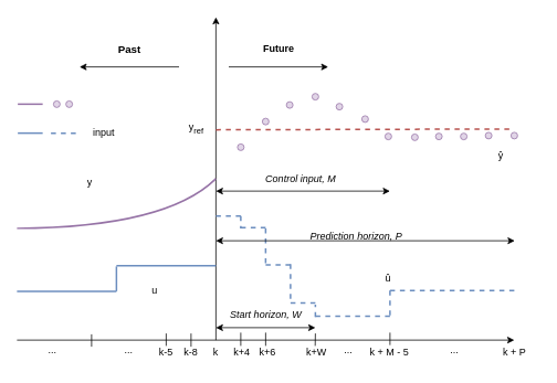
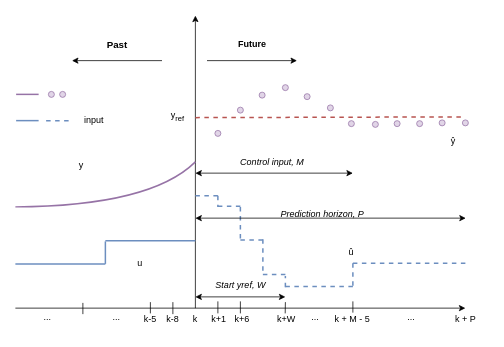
  <mxCell id="0" />
  <mxCell id="1" parent="0" />
  <mxCell id="2" value="" style="endArrow=classic;html=1;rounded=0;" parent="1" edge="1"><mxGeometry width="50" height="50" relative="1" as="geometry"><mxPoint x="20" y="410" as="sourcePoint" /><mxPoint x="620" y="410" as="targetPoint" /></mxGeometry></mxCell>
  <mxCell id="3" value="" style="endArrow=classic;html=1;rounded=0;" parent="1" edge="1"><mxGeometry width="50" height="50" relative="1" as="geometry"><mxPoint x="260" y="410" as="sourcePoint" /><mxPoint x="260" y="20" as="targetPoint" /></mxGeometry></mxCell>
  <mxCell id="4" value="&lt;div&gt;k&lt;/div&gt;" style="text;html=1;strokeColor=none;fillColor=none;align=center;verticalAlign=middle;whiteSpace=wrap;rounded=0;" parent="1" vertex="1"><mxGeometry x="230" y="410" width="60" height="30" as="geometry" /></mxCell>
- <mxCell id="5" value="k+4" style="text;html=1;align=center;verticalAlign=middle;resizable=0;points=[];autosize=1;strokeColor=none;fillColor=none;" parent="1" vertex="1"><mxGeometry x="268" y="410" width="45" height="30" as="geometry" /></mxCell>
+ <mxCell id="5" value="k+1" style="text;html=1;align=center;verticalAlign=middle;resizable=0;points=[];autosize=1;strokeColor=none;fillColor=none;" parent="1" vertex="1"><mxGeometry x="268" y="410" width="45" height="30" as="geometry" /></mxCell>
  <mxCell id="6" value="k+6" style="text;html=1;align=center;verticalAlign=middle;resizable=0;points=[];autosize=1;strokeColor=none;fillColor=none;" parent="1" vertex="1"><mxGeometry x="299" y="410" width="45" height="30" as="geometry" /></mxCell>
  <mxCell id="7" value="k+W" style="text;html=1;align=center;verticalAlign=middle;resizable=0;points=[];autosize=1;strokeColor=none;fillColor=none;" parent="1" vertex="1"><mxGeometry x="350.5" y="410" width="60" height="30" as="geometry" /></mxCell>
  <mxCell id="8" value="k + P" style="text;html=1;align=center;verticalAlign=middle;resizable=0;points=[];autosize=1;strokeColor=none;fillColor=none;" parent="1" vertex="1"><mxGeometry x="590" y="410" width="60" height="30" as="geometry" /></mxCell>
  <mxCell id="9" value="k + M - 5 " style="text;html=1;align=center;verticalAlign=middle;resizable=0;points=[];autosize=1;strokeColor=none;fillColor=none;" parent="1" vertex="1"><mxGeometry x="431" y="410" width="75" height="30" as="geometry" /></mxCell>
  <mxCell id="10" value="" style="endArrow=none;html=1;rounded=0;exitX=0.467;exitY=0.033;exitDx=0;exitDy=0;exitPerimeter=0;" parent="1" edge="1"><mxGeometry width="50" height="50" relative="1" as="geometry"><mxPoint x="320.015" y="416.99" as="sourcePoint" /><mxPoint x="320" y="401" as="targetPoint" /></mxGeometry></mxCell>
  <mxCell id="11" value="" style="endArrow=none;html=1;rounded=0;" parent="1" edge="1"><mxGeometry width="50" height="50" relative="1" as="geometry"><mxPoint x="379.75" y="417" as="sourcePoint" /><mxPoint x="380" y="402" as="targetPoint" /></mxGeometry></mxCell>
  <mxCell id="12" value="" style="endArrow=none;html=1;rounded=0;" parent="1" edge="1"><mxGeometry width="50" height="50" relative="1" as="geometry"><mxPoint x="470" y="416" as="sourcePoint" /><mxPoint x="470" y="401" as="targetPoint" /></mxGeometry></mxCell>
  <mxCell id="13" value="" style="endArrow=none;dashed=1;html=1;strokeWidth=2;rounded=0;fillColor=#f8cecc;strokeColor=#b85450;" parent="1" edge="1"><mxGeometry width="50" height="50" relative="1" as="geometry"><mxPoint x="260" y="156" as="sourcePoint" /><mxPoint x="620" y="155" as="targetPoint" /></mxGeometry></mxCell>
  <mxCell id="14" value="" style="ellipse;whiteSpace=wrap;html=1;aspect=fixed;fillColor=#e1d5e7;strokeColor=#9673a6;" parent="1" vertex="1"><mxGeometry x="286" y="173" width="8" height="8" as="geometry" /></mxCell>
  <mxCell id="15" value="" style="ellipse;whiteSpace=wrap;html=1;aspect=fixed;fillColor=#e1d5e7;strokeColor=#9673a6;" parent="1" vertex="1"><mxGeometry x="316" y="142" width="8" height="8" as="geometry" /></mxCell>
  <mxCell id="16" value="" style="ellipse;whiteSpace=wrap;html=1;aspect=fixed;fillColor=#e1d5e7;strokeColor=#9673a6;" parent="1" vertex="1"><mxGeometry x="345" y="122" width="8" height="8" as="geometry" /></mxCell>
  <mxCell id="17" value="" style="ellipse;whiteSpace=wrap;html=1;aspect=fixed;fillColor=#e1d5e7;strokeColor=#9673a6;" parent="1" vertex="1"><mxGeometry x="376" y="112" width="8" height="8" as="geometry" /></mxCell>
  <mxCell id="18" value="" style="ellipse;whiteSpace=wrap;html=1;aspect=fixed;fillColor=#e1d5e7;strokeColor=#9673a6;" parent="1" vertex="1"><mxGeometry x="405" y="124" width="8" height="8" as="geometry" /></mxCell>
  <mxCell id="19" value="" style="ellipse;whiteSpace=wrap;html=1;aspect=fixed;fillColor=#e1d5e7;strokeColor=#9673a6;" parent="1" vertex="1"><mxGeometry x="436" y="139" width="8" height="8" as="geometry" /></mxCell>
  <mxCell id="20" value="" style="ellipse;whiteSpace=wrap;html=1;aspect=fixed;fillColor=#e1d5e7;strokeColor=#9673a6;" parent="1" vertex="1"><mxGeometry x="464" y="160" width="8" height="8" as="geometry" /></mxCell>
  <mxCell id="21" value="" style="ellipse;whiteSpace=wrap;html=1;aspect=fixed;fillColor=#e1d5e7;strokeColor=#9673a6;" parent="1" vertex="1"><mxGeometry x="496" y="161" width="8" height="8" as="geometry" /></mxCell>
  <mxCell id="22" value="" style="ellipse;whiteSpace=wrap;html=1;aspect=fixed;fillColor=#e1d5e7;strokeColor=#9673a6;" parent="1" vertex="1"><mxGeometry x="525" y="160" width="8" height="8" as="geometry" /></mxCell>
  <mxCell id="23" value="" style="endArrow=none;html=1;rounded=0;strokeWidth=2;fillColor=#dae8fc;strokeColor=#6c8ebf;" parent="1" edge="1"><mxGeometry width="50" height="50" relative="1" as="geometry"><mxPoint x="20" y="351" as="sourcePoint" /><mxPoint x="140" y="351" as="targetPoint" /></mxGeometry></mxCell>
  <mxCell id="24" value="" style="endArrow=none;html=1;rounded=0;strokeWidth=2;fillColor=#dae8fc;strokeColor=#6c8ebf;" parent="1" edge="1"><mxGeometry width="50" height="50" relative="1" as="geometry"><mxPoint x="140" y="351" as="sourcePoint" /><mxPoint x="140" y="321" as="targetPoint" /></mxGeometry></mxCell>
  <mxCell id="25" value="" style="endArrow=none;html=1;rounded=0;strokeWidth=2;fillColor=#dae8fc;strokeColor=#6c8ebf;" parent="1" edge="1"><mxGeometry width="50" height="50" relative="1" as="geometry"><mxPoint x="140" y="320" as="sourcePoint" /><mxPoint x="260" y="320" as="targetPoint" /></mxGeometry></mxCell>
  <mxCell id="26" value="" style="ellipse;whiteSpace=wrap;html=1;aspect=fixed;fillColor=#e1d5e7;strokeColor=#9673a6;" parent="1" vertex="1"><mxGeometry x="555" y="160" width="8" height="8" as="geometry" /></mxCell>
  <mxCell id="27" value="" style="ellipse;whiteSpace=wrap;html=1;aspect=fixed;fillColor=#e1d5e7;strokeColor=#9673a6;" parent="1" vertex="1"><mxGeometry x="585" y="159" width="8" height="8" as="geometry" /></mxCell>
  <mxCell id="28" value="" style="ellipse;whiteSpace=wrap;html=1;aspect=fixed;fillColor=#e1d5e7;strokeColor=#9673a6;" parent="1" vertex="1"><mxGeometry x="616" y="159" width="8" height="8" as="geometry" /></mxCell>
  <mxCell id="29" value="" style="endArrow=none;dashed=1;html=1;rounded=0;strokeWidth=2;fillColor=#dae8fc;strokeColor=#6c8ebf;" parent="1" edge="1"><mxGeometry width="50" height="50" relative="1" as="geometry"><mxPoint x="470" y="350" as="sourcePoint" /><mxPoint x="620" y="350" as="targetPoint" /></mxGeometry></mxCell>
  <mxCell id="30" value="" style="endArrow=none;dashed=1;html=1;rounded=0;strokeWidth=2;fillColor=#dae8fc;strokeColor=#6c8ebf;" parent="1" edge="1"><mxGeometry width="50" height="50" relative="1" as="geometry"><mxPoint x="260" y="260" as="sourcePoint" /><mxPoint x="290" y="260" as="targetPoint" /></mxGeometry></mxCell>
  <mxCell id="31" value="" style="endArrow=none;dashed=1;html=1;rounded=0;strokeWidth=2;fillColor=#dae8fc;strokeColor=#6c8ebf;" parent="1" edge="1"><mxGeometry width="50" height="50" relative="1" as="geometry"><mxPoint x="290" y="274" as="sourcePoint" /><mxPoint x="320" y="274" as="targetPoint" /></mxGeometry></mxCell>
  <mxCell id="32" value="" style="endArrow=none;dashed=1;html=1;rounded=0;strokeWidth=2;fillColor=#dae8fc;strokeColor=#6c8ebf;" parent="1" edge="1"><mxGeometry width="50" height="50" relative="1" as="geometry"><mxPoint x="320" y="319" as="sourcePoint" /><mxPoint x="350" y="319" as="targetPoint" /></mxGeometry></mxCell>
  <mxCell id="33" value="" style="endArrow=none;dashed=1;html=1;rounded=0;strokeWidth=2;fillColor=#dae8fc;strokeColor=#6c8ebf;" parent="1" edge="1"><mxGeometry width="50" height="50" relative="1" as="geometry"><mxPoint x="350" y="365" as="sourcePoint" /><mxPoint x="380" y="365" as="targetPoint" /></mxGeometry></mxCell>
  <mxCell id="34" value="" style="endArrow=none;dashed=1;html=1;rounded=0;strokeWidth=2;fillColor=#dae8fc;strokeColor=#6c8ebf;" parent="1" edge="1"><mxGeometry width="50" height="50" relative="1" as="geometry"><mxPoint x="380" y="381" as="sourcePoint" /><mxPoint x="470" y="381" as="targetPoint" /></mxGeometry></mxCell>
  <mxCell id="35" value="" style="endArrow=none;dashed=1;html=1;rounded=0;strokeWidth=2;fillColor=#dae8fc;strokeColor=#6c8ebf;" parent="1" edge="1"><mxGeometry width="50" height="50" relative="1" as="geometry"><mxPoint x="290" y="260" as="sourcePoint" /><mxPoint x="290" y="275" as="targetPoint" /></mxGeometry></mxCell>
  <mxCell id="36" value="" style="endArrow=none;dashed=1;html=1;rounded=0;strokeWidth=2;fillColor=#dae8fc;strokeColor=#6c8ebf;" parent="1" edge="1"><mxGeometry width="50" height="50" relative="1" as="geometry"><mxPoint x="320" y="275" as="sourcePoint" /><mxPoint x="320" y="319" as="targetPoint" /></mxGeometry></mxCell>
  <mxCell id="37" value="" style="endArrow=none;dashed=1;html=1;rounded=0;strokeWidth=2;fillColor=#dae8fc;strokeColor=#6c8ebf;" parent="1" edge="1"><mxGeometry width="50" height="50" relative="1" as="geometry"><mxPoint x="350" y="318" as="sourcePoint" /><mxPoint x="350" y="365" as="targetPoint" /></mxGeometry></mxCell>
  <mxCell id="38" value="" style="endArrow=none;dashed=1;html=1;rounded=0;strokeWidth=2;fillColor=#dae8fc;strokeColor=#6c8ebf;" parent="1" edge="1"><mxGeometry width="50" height="50" relative="1" as="geometry"><mxPoint x="470" y="350" as="sourcePoint" /><mxPoint x="470" y="380" as="targetPoint" /></mxGeometry></mxCell>
  <mxCell id="39" value="" style="endArrow=none;html=1;rounded=0;exitX=0.467;exitY=0.033;exitDx=0;exitDy=0;exitPerimeter=0;" parent="1" edge="1"><mxGeometry width="50" height="50" relative="1" as="geometry"><mxPoint x="290" y="417" as="sourcePoint" /><mxPoint x="290" y="401" as="targetPoint" /></mxGeometry></mxCell>
  <mxCell id="40" value="" style="endArrow=none;dashed=1;html=1;rounded=0;strokeWidth=2;fillColor=#dae8fc;strokeColor=#6c8ebf;" parent="1" edge="1"><mxGeometry width="50" height="50" relative="1" as="geometry"><mxPoint x="380" y="382" as="sourcePoint" /><mxPoint x="380" y="367" as="targetPoint" /></mxGeometry></mxCell>
  <mxCell id="41" value="" style="endArrow=classic;startArrow=classic;html=1;rounded=0;" parent="1" edge="1"><mxGeometry width="50" height="50" relative="1" as="geometry"><mxPoint x="260" y="230" as="sourcePoint" /><mxPoint x="470" y="230" as="targetPoint" /></mxGeometry></mxCell>
  <mxCell id="42" value="&lt;i&gt;Control input, M&lt;/i&gt;" style="text;html=1;align=center;verticalAlign=middle;resizable=0;points=[];autosize=1;strokeColor=none;fillColor=none;" parent="1" vertex="1"><mxGeometry x="294" y="200" width="135" height="30" as="geometry" /></mxCell>
  <mxCell id="43" value="" style="endArrow=classic;startArrow=classic;html=1;rounded=0;" parent="1" edge="1"><mxGeometry width="50" height="50" relative="1" as="geometry"><mxPoint x="260" y="290" as="sourcePoint" /><mxPoint x="620.5" y="290" as="targetPoint" /></mxGeometry></mxCell>
  <mxCell id="44" value="&lt;i&gt;Prediction horizon, P&lt;/i&gt;" style="text;html=1;align=center;verticalAlign=middle;resizable=0;points=[];autosize=1;strokeColor=none;fillColor=none;" parent="1" vertex="1"><mxGeometry x="361" y="270" width="135" height="30" as="geometry" /></mxCell>
  <mxCell id="45" value="" style="endArrow=none;html=1;rounded=0;exitX=0.467;exitY=0.033;exitDx=0;exitDy=0;exitPerimeter=0;" parent="1" edge="1"><mxGeometry width="50" height="50" relative="1" as="geometry"><mxPoint x="230" y="418" as="sourcePoint" /><mxPoint x="230" y="402" as="targetPoint" /></mxGeometry></mxCell>
  <mxCell id="46" value="" style="endArrow=none;html=1;rounded=0;exitX=0.467;exitY=0.033;exitDx=0;exitDy=0;exitPerimeter=0;" parent="1" edge="1"><mxGeometry width="50" height="50" relative="1" as="geometry"><mxPoint x="200" y="417" as="sourcePoint" /><mxPoint x="200" y="402" as="targetPoint" /></mxGeometry></mxCell>
  <mxCell id="47" value="k-8" style="text;html=1;strokeColor=none;fillColor=none;align=center;verticalAlign=middle;whiteSpace=wrap;rounded=0;" parent="1" vertex="1"><mxGeometry x="200" y="410" width="60" height="30" as="geometry" /></mxCell>
  <mxCell id="48" value="k-5" style="text;html=1;strokeColor=none;fillColor=none;align=center;verticalAlign=middle;whiteSpace=wrap;rounded=0;" parent="1" vertex="1"><mxGeometry x="170" y="410" width="60" height="30" as="geometry" /></mxCell>
  <mxCell id="49" value="û" style="text;html=1;strokeColor=none;fillColor=none;align=center;verticalAlign=middle;whiteSpace=wrap;rounded=0;" parent="1" vertex="1"><mxGeometry x="438" y="325" width="60" height="20" as="geometry" /></mxCell>
  <mxCell id="50" value="u" style="text;html=1;align=center;verticalAlign=middle;resizable=0;points=[];autosize=1;strokeColor=none;fillColor=none;" parent="1" vertex="1"><mxGeometry x="163" y="335" width="45" height="30" as="geometry" /></mxCell>
  <mxCell id="51" value="&lt;font style=&quot;font-size: 13px;&quot;&gt;&lt;b&gt;Past&lt;/b&gt;&lt;/font&gt;" style="text;html=1;strokeColor=none;fillColor=none;align=center;verticalAlign=middle;whiteSpace=wrap;rounded=0;" parent="1" vertex="1"><mxGeometry x="95.5" y="35" width="120" height="45" as="geometry" /></mxCell>
  <mxCell id="52" value="" style="endArrow=classic;html=1;rounded=0;entryX=0;entryY=1;entryDx=0;entryDy=0;exitX=1;exitY=1;exitDx=0;exitDy=0;" parent="1" source="51" target="51" edge="1"><mxGeometry width="50" height="50" relative="1" as="geometry"><mxPoint x="414.5" y="220" as="sourcePoint" /><mxPoint x="464.5" y="170" as="targetPoint" /></mxGeometry></mxCell>
  <mxCell id="53" value="&lt;b&gt;Future&lt;/b&gt;" style="text;html=1;strokeColor=none;fillColor=none;align=center;verticalAlign=middle;whiteSpace=wrap;rounded=0;" parent="1" vertex="1"><mxGeometry x="275.5" y="35" width="120" height="45" as="geometry" /></mxCell>
  <mxCell id="54" value="" style="endArrow=classic;html=1;rounded=0;exitX=0;exitY=1;exitDx=0;exitDy=0;entryX=1;entryY=1;entryDx=0;entryDy=0;" parent="1" source="53" target="53" edge="1"><mxGeometry width="50" height="50" relative="1" as="geometry"><mxPoint x="305.5" y="235" as="sourcePoint" /><mxPoint x="355.5" y="185" as="targetPoint" /></mxGeometry></mxCell>
  <mxCell id="55" value="y" style="text;html=1;strokeColor=none;fillColor=none;align=center;verticalAlign=middle;whiteSpace=wrap;rounded=0;" parent="1" vertex="1"><mxGeometry x="78" y="204.5" width="60" height="30" as="geometry" /></mxCell>
  <mxCell id="56" value="ŷ" style="text;html=1;strokeColor=none;fillColor=none;align=center;verticalAlign=middle;whiteSpace=wrap;rounded=0;" parent="1" vertex="1"><mxGeometry x="574" y="173" width="60" height="30" as="geometry" /></mxCell>
  <mxCell id="57" value="y&lt;sub&gt;ref&lt;/sub&gt;" style="text;html=1;align=center;verticalAlign=middle;resizable=0;points=[];autosize=1;strokeColor=none;fillColor=none;" parent="1" vertex="1"><mxGeometry x="213" y="139" width="45" height="30" as="geometry" /></mxCell>
  <mxCell id="58" value="" style="ellipse;whiteSpace=wrap;html=1;aspect=fixed;fillColor=#e1d5e7;strokeColor=#9673a6;" parent="1" vertex="1"><mxGeometry x="64" y="121" width="8" height="8" as="geometry" /></mxCell>
  <mxCell id="59" value="" style="ellipse;whiteSpace=wrap;html=1;aspect=fixed;fillColor=#e1d5e7;strokeColor=#9673a6;" parent="1" vertex="1"><mxGeometry x="79" y="121" width="8" height="8" as="geometry" /></mxCell>
  <mxCell id="60" value="" style="endArrow=none;html=1;rounded=0;strokeWidth=2;fillColor=#dae8fc;strokeColor=#6c8ebf;" parent="1" edge="1"><mxGeometry width="50" height="50" relative="1" as="geometry"><mxPoint x="21" y="160" as="sourcePoint" /><mxPoint x="51" y="160" as="targetPoint" /></mxGeometry></mxCell>
  <mxCell id="61" value="" style="endArrow=none;dashed=1;html=1;rounded=0;strokeWidth=2;fillColor=#dae8fc;strokeColor=#6c8ebf;" parent="1" edge="1"><mxGeometry width="50" height="50" relative="1" as="geometry"><mxPoint x="61" y="160" as="sourcePoint" /><mxPoint x="97" y="160" as="targetPoint" /></mxGeometry></mxCell>
  <mxCell id="62" value="input" style="text;html=1;strokeColor=none;fillColor=none;align=center;verticalAlign=middle;whiteSpace=wrap;rounded=0;" parent="1" vertex="1"><mxGeometry x="95" y="144" width="60" height="30" as="geometry" /></mxCell>
  <mxCell id="63" value="" style="endArrow=classic;startArrow=classic;html=1;rounded=0;" edge="1" parent="1"><mxGeometry width="50" height="50" relative="1" as="geometry"><mxPoint x="260" y="395" as="sourcePoint" /><mxPoint x="380" y="395" as="targetPoint" /></mxGeometry></mxCell>
- <mxCell id="64" value="&lt;i&gt;Start horizon, W&lt;br&gt;&lt;/i&gt;" style="text;html=1;align=center;verticalAlign=middle;resizable=0;points=[];autosize=1;strokeColor=none;fillColor=none;" vertex="1" parent="1"><mxGeometry x="260" y="365" width="120" height="30" as="geometry" /></mxCell>
+ <mxCell id="64" value="&lt;i&gt;Start yref, W&lt;br&gt;&lt;/i&gt;" style="text;html=1;align=center;verticalAlign=middle;resizable=0;points=[];autosize=1;strokeColor=none;fillColor=none;" vertex="1" parent="1"><mxGeometry x="260" y="365" width="120" height="30" as="geometry" /></mxCell>
  <mxCell id="65" value="" style="endArrow=none;html=1;curved=1;fillColor=#e1d5e7;strokeColor=#9673a6;strokeWidth=2;" edge="1" parent="1"><mxGeometry width="50" height="50" relative="1" as="geometry"><mxPoint x="20" y="275" as="sourcePoint" /><mxPoint x="260" y="215" as="targetPoint" /><Array as="points"><mxPoint x="200" y="274" /></Array></mxGeometry></mxCell>
  <mxCell id="66" value="" style="endArrow=none;html=1;rounded=0;strokeWidth=2;fillColor=#e1d5e7;strokeColor=#9673a6;" edge="1" parent="1"><mxGeometry width="50" height="50" relative="1" as="geometry"><mxPoint x="21" y="125" as="sourcePoint" /><mxPoint x="51" y="125" as="targetPoint" /></mxGeometry></mxCell>
  <mxCell id="67" value="" style="endArrow=none;html=1;rounded=0;exitX=0.467;exitY=0.033;exitDx=0;exitDy=0;exitPerimeter=0;" edge="1" parent="1"><mxGeometry width="50" height="50" relative="1" as="geometry"><mxPoint x="110" y="418" as="sourcePoint" /><mxPoint x="110" y="403" as="targetPoint" /></mxGeometry></mxCell>
  <mxCell id="68" value="..." style="text;html=1;strokeColor=none;fillColor=none;align=center;verticalAlign=middle;whiteSpace=wrap;rounded=0;" vertex="1" parent="1"><mxGeometry x="125" y="407" width="60" height="30" as="geometry" /></mxCell>
  <mxCell id="69" value="..." style="text;html=1;strokeColor=none;fillColor=none;align=center;verticalAlign=middle;whiteSpace=wrap;rounded=0;" vertex="1" parent="1"><mxGeometry x="33" y="407" width="60" height="30" as="geometry" /></mxCell>
  <mxCell id="70" value="..." style="text;html=1;strokeColor=none;fillColor=none;align=center;verticalAlign=middle;whiteSpace=wrap;rounded=0;" vertex="1" parent="1"><mxGeometry x="518" y="407" width="60" height="30" as="geometry" /></mxCell>
  <mxCell id="71" value="..." style="text;html=1;strokeColor=none;fillColor=none;align=center;verticalAlign=middle;whiteSpace=wrap;rounded=0;" vertex="1" parent="1"><mxGeometry x="390" y="407" width="60" height="30" as="geometry" /></mxCell>
